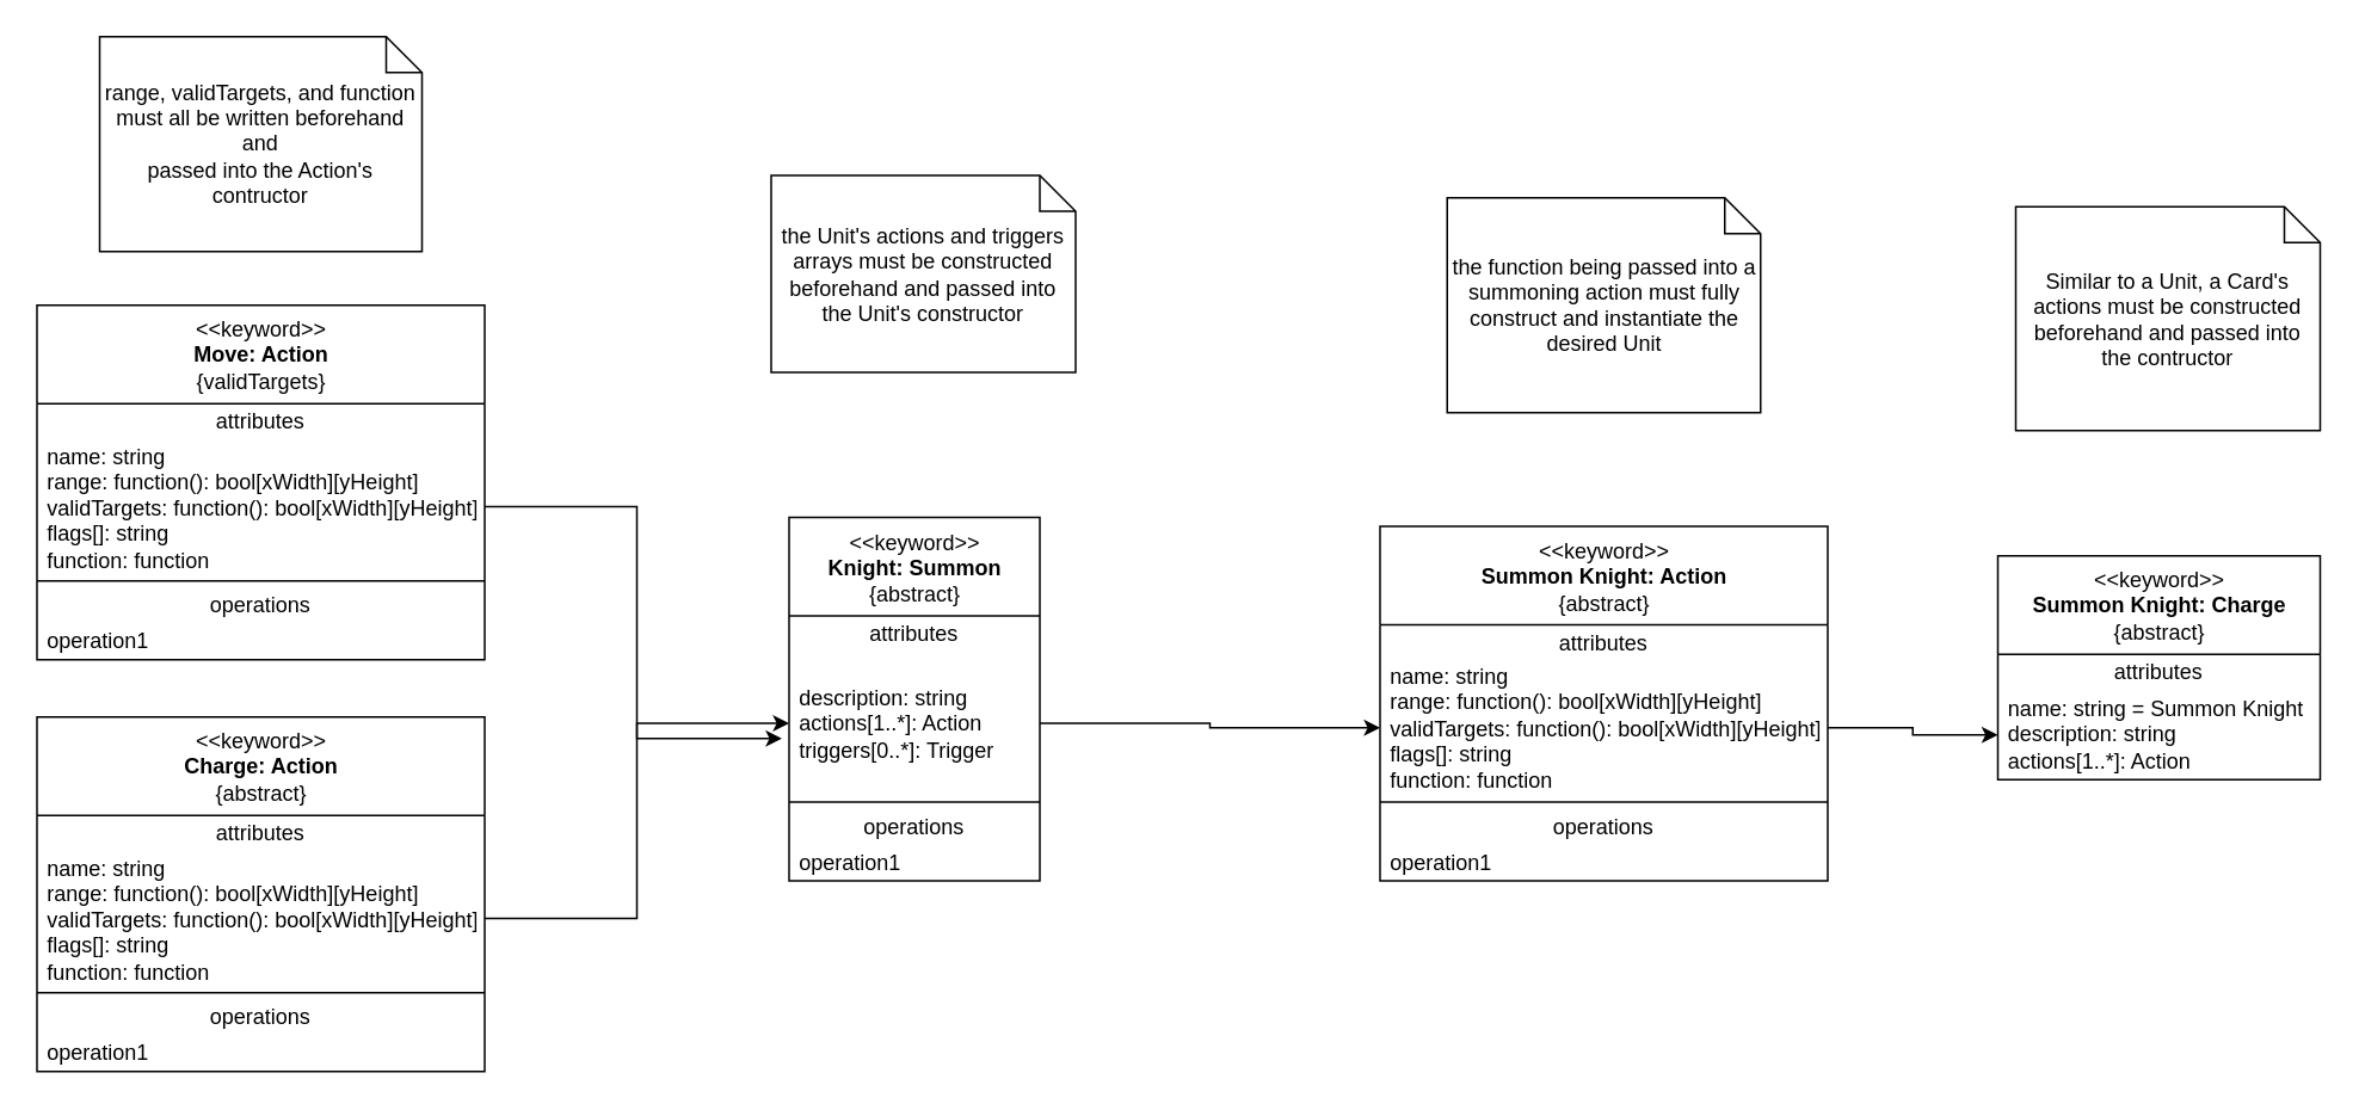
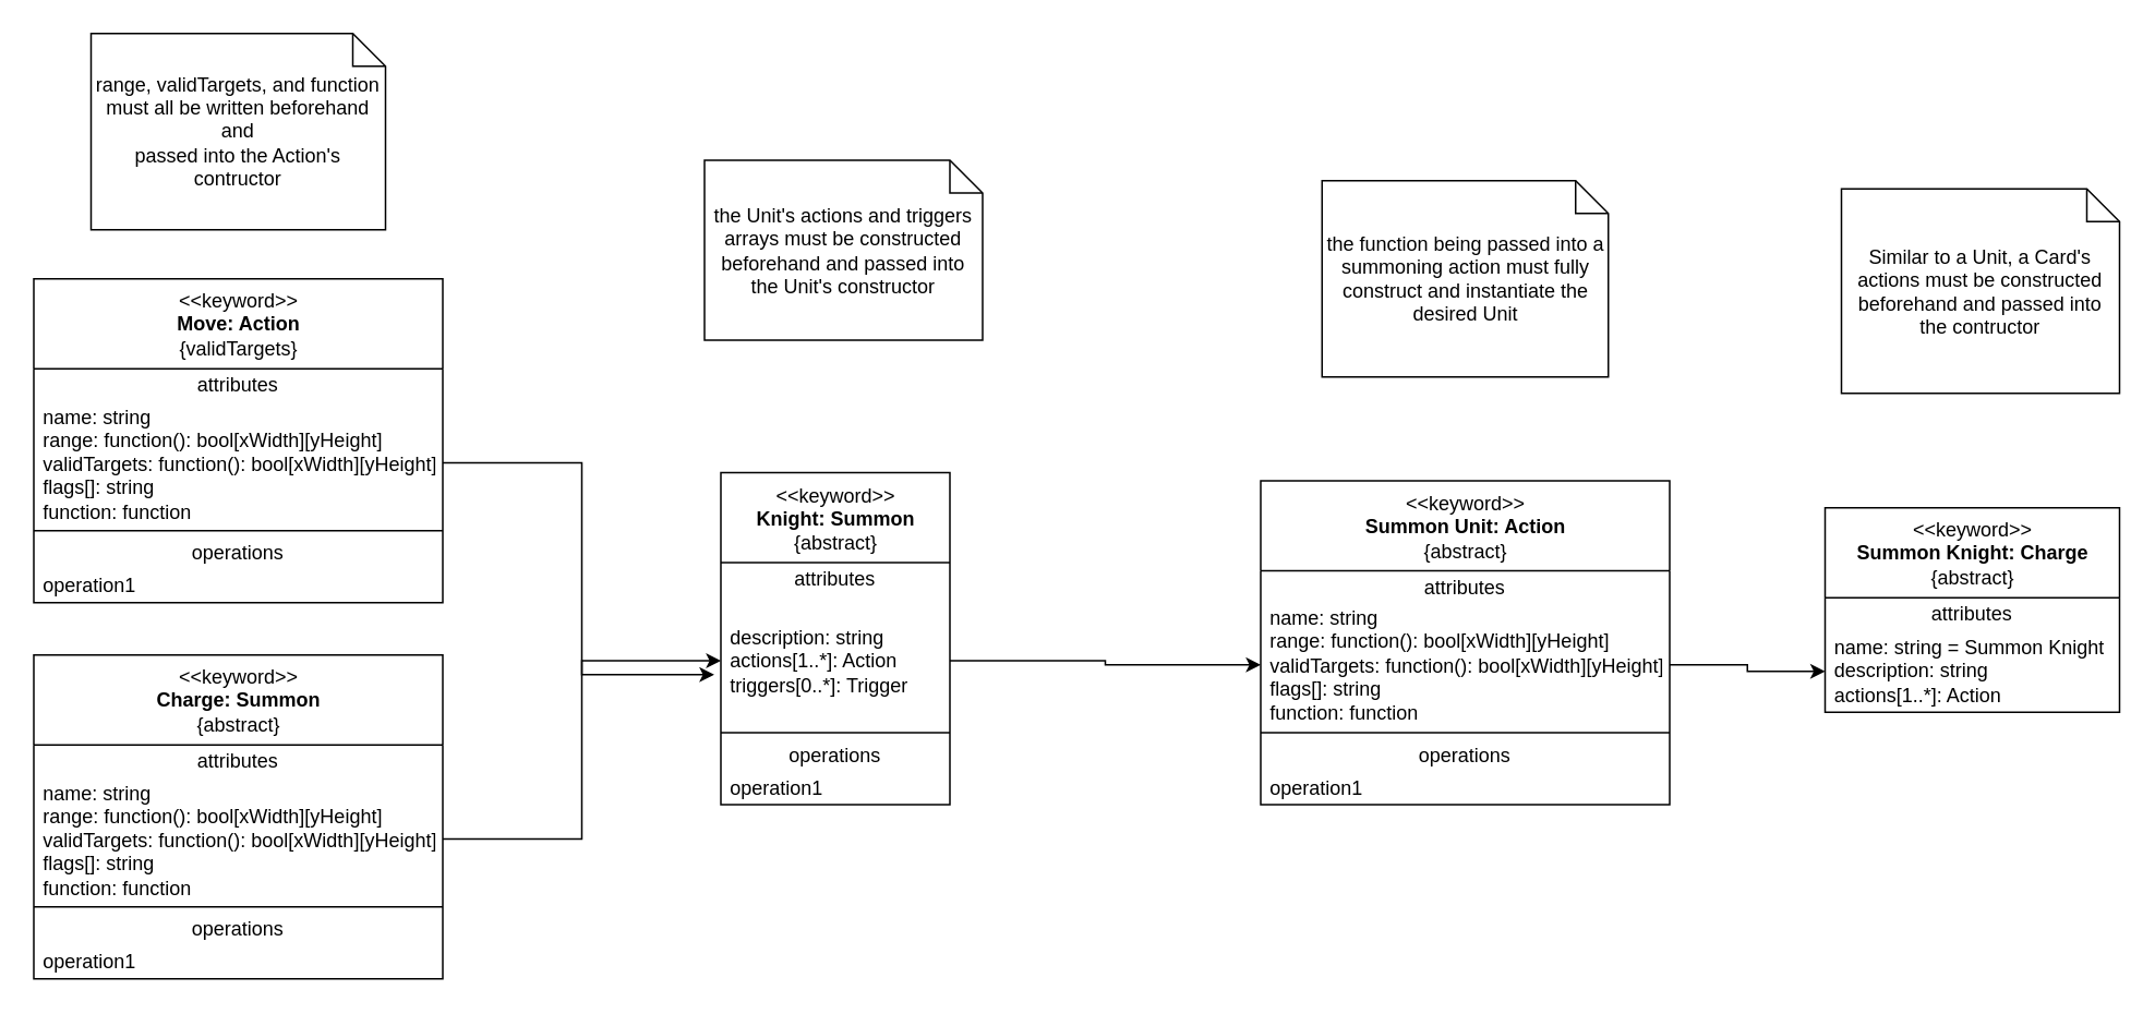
  <mxCell id="0" />
  <mxCell id="1" parent="0" />
  <mxCell id="2" value="&amp;lt;&amp;lt;keyword&amp;gt;&amp;gt;&lt;br&gt;&lt;b&gt;Summon Knight: Charge&lt;/b&gt;&lt;br&gt;{abstract}" style="swimlane;fontStyle=0;align=center;verticalAlign=top;childLayout=stackLayout;horizontal=1;startSize=55;horizontalStack=0;resizeParent=1;resizeParentMax=0;resizeLast=0;collapsible=0;marginBottom=0;html=1;" vertex="1" parent="1"><mxGeometry x="1115" y="310" width="180" height="125" as="geometry" /></mxCell>
  <mxCell id="3" value="attributes" style="text;html=1;strokeColor=none;fillColor=none;align=center;verticalAlign=middle;spacingLeft=4;spacingRight=4;overflow=hidden;rotatable=0;points=[[0,0.5],[1,0.5]];portConstraint=eastwest;" vertex="1" parent="2"><mxGeometry y="55" width="180" height="20" as="geometry" /></mxCell>
  <mxCell id="4" value="&lt;div&gt;name: string = Summon Knight&lt;br&gt;&lt;/div&gt;&lt;div&gt;description: string&lt;br&gt;&lt;/div&gt;&lt;div&gt;actions[1..*]: Action&lt;br&gt;&lt;/div&gt;" style="text;html=1;strokeColor=none;fillColor=none;align=left;verticalAlign=middle;spacingLeft=4;spacingRight=4;overflow=hidden;rotatable=0;points=[[0,0.5],[1,0.5]];portConstraint=eastwest;" vertex="1" parent="2"><mxGeometry y="75" width="180" height="50" as="geometry" /></mxCell>
  <mxCell id="5" value="&amp;lt;&amp;lt;keyword&amp;gt;&amp;gt;&lt;br&gt;&lt;b&gt;Move: Action&lt;/b&gt;&lt;br&gt;{validTargets}" style="swimlane;fontStyle=0;align=center;verticalAlign=top;childLayout=stackLayout;horizontal=1;startSize=55;horizontalStack=0;resizeParent=1;resizeParentMax=0;resizeLast=0;collapsible=0;marginBottom=0;html=1;" vertex="1" parent="1"><mxGeometry x="20" y="170" width="250" height="198" as="geometry" /></mxCell>
  <mxCell id="6" value="attributes" style="text;html=1;strokeColor=none;fillColor=none;align=center;verticalAlign=middle;spacingLeft=4;spacingRight=4;overflow=hidden;rotatable=0;points=[[0,0.5],[1,0.5]];portConstraint=eastwest;" vertex="1" parent="5"><mxGeometry y="55" width="250" height="20" as="geometry" /></mxCell>
  <mxCell id="7" value="&lt;div&gt;name: string&lt;br&gt;&lt;/div&gt;&lt;div&gt;range: function(): bool[xWidth][yHeight]&lt;br&gt;&lt;/div&gt;&lt;div&gt;validTargets: function(): bool[xWidth][yHeight]&lt;/div&gt;&lt;div&gt;flags[]: string&lt;br&gt;&lt;/div&gt;&lt;div&gt;function: function&lt;br&gt;&lt;/div&gt;" style="text;html=1;strokeColor=none;fillColor=none;align=left;verticalAlign=middle;spacingLeft=4;spacingRight=4;overflow=hidden;rotatable=0;points=[[0,0.5],[1,0.5]];portConstraint=eastwest;" vertex="1" parent="5"><mxGeometry y="75" width="250" height="75" as="geometry" /></mxCell>
  <mxCell id="8" value="" style="line;strokeWidth=1;fillColor=none;align=left;verticalAlign=middle;spacingTop=-1;spacingLeft=3;spacingRight=3;rotatable=0;labelPosition=right;points=[];portConstraint=eastwest;" vertex="1" parent="5"><mxGeometry y="150" width="250" height="8" as="geometry" /></mxCell>
  <mxCell id="9" value="operations" style="text;html=1;strokeColor=none;fillColor=none;align=center;verticalAlign=middle;spacingLeft=4;spacingRight=4;overflow=hidden;rotatable=0;points=[[0,0.5],[1,0.5]];portConstraint=eastwest;" vertex="1" parent="5"><mxGeometry y="158" width="250" height="20" as="geometry" /></mxCell>
  <mxCell id="10" value="operation1" style="text;html=1;strokeColor=none;fillColor=none;align=left;verticalAlign=middle;spacingLeft=4;spacingRight=4;overflow=hidden;rotatable=0;points=[[0,0.5],[1,0.5]];portConstraint=eastwest;" vertex="1" parent="5"><mxGeometry y="178" width="250" height="20" as="geometry" /></mxCell>
- <mxCell id="11" value="&amp;lt;&amp;lt;keyword&amp;gt;&amp;gt;&lt;br&gt;&lt;b&gt;Summon Knight: Action&lt;/b&gt;&lt;br&gt;{abstract}" style="swimlane;fontStyle=0;align=center;verticalAlign=top;childLayout=stackLayout;horizontal=1;startSize=55;horizontalStack=0;resizeParent=1;resizeParentMax=0;resizeLast=0;collapsible=0;marginBottom=0;html=1;" vertex="1" parent="1"><mxGeometry x="770" y="293.5" width="250" height="198" as="geometry" /></mxCell>
+ <mxCell id="11" value="&amp;lt;&amp;lt;keyword&amp;gt;&amp;gt;&lt;br&gt;&lt;b&gt;Summon Unit: Action&lt;/b&gt;&lt;br&gt;{abstract}" style="swimlane;fontStyle=0;align=center;verticalAlign=top;childLayout=stackLayout;horizontal=1;startSize=55;horizontalStack=0;resizeParent=1;resizeParentMax=0;resizeLast=0;collapsible=0;marginBottom=0;html=1;" vertex="1" parent="1"><mxGeometry x="770" y="293.5" width="250" height="198" as="geometry" /></mxCell>
  <mxCell id="12" value="attributes" style="text;html=1;strokeColor=none;fillColor=none;align=center;verticalAlign=middle;spacingLeft=4;spacingRight=4;overflow=hidden;rotatable=0;points=[[0,0.5],[1,0.5]];portConstraint=eastwest;" vertex="1" parent="11"><mxGeometry y="55" width="250" height="20" as="geometry" /></mxCell>
  <mxCell id="13" value="&lt;div&gt;name: string&lt;br&gt;&lt;/div&gt;&lt;div&gt;range: function(): bool[xWidth][yHeight]&lt;br&gt;&lt;/div&gt;&lt;div&gt;validTargets: function(): bool[xWidth][yHeight]&lt;/div&gt;&lt;div&gt;flags[]: string&lt;br&gt;&lt;/div&gt;&lt;div&gt;function: function&lt;br&gt;&lt;/div&gt;" style="text;html=1;strokeColor=none;fillColor=none;align=left;verticalAlign=middle;spacingLeft=4;spacingRight=4;overflow=hidden;rotatable=0;points=[[0,0.5],[1,0.5]];portConstraint=eastwest;" vertex="1" parent="11"><mxGeometry y="75" width="250" height="75" as="geometry" /></mxCell>
  <mxCell id="14" value="" style="line;strokeWidth=1;fillColor=none;align=left;verticalAlign=middle;spacingTop=-1;spacingLeft=3;spacingRight=3;rotatable=0;labelPosition=right;points=[];portConstraint=eastwest;" vertex="1" parent="11"><mxGeometry y="150" width="250" height="8" as="geometry" /></mxCell>
  <mxCell id="15" value="operations" style="text;html=1;strokeColor=none;fillColor=none;align=center;verticalAlign=middle;spacingLeft=4;spacingRight=4;overflow=hidden;rotatable=0;points=[[0,0.5],[1,0.5]];portConstraint=eastwest;" vertex="1" parent="11"><mxGeometry y="158" width="250" height="20" as="geometry" /></mxCell>
  <mxCell id="16" value="operation1" style="text;html=1;strokeColor=none;fillColor=none;align=left;verticalAlign=middle;spacingLeft=4;spacingRight=4;overflow=hidden;rotatable=0;points=[[0,0.5],[1,0.5]];portConstraint=eastwest;" vertex="1" parent="11"><mxGeometry y="178" width="250" height="20" as="geometry" /></mxCell>
  <mxCell id="17" value="&amp;lt;&amp;lt;keyword&amp;gt;&amp;gt;&lt;br&gt;&lt;b&gt;Knight: Summon&lt;/b&gt;&lt;br&gt;{abstract}" style="swimlane;fontStyle=0;align=center;verticalAlign=top;childLayout=stackLayout;horizontal=1;startSize=55;horizontalStack=0;resizeParent=1;resizeParentMax=0;resizeLast=0;collapsible=0;marginBottom=0;html=1;" vertex="1" parent="1"><mxGeometry x="440" y="288.5" width="140" height="203" as="geometry" /></mxCell>
  <mxCell id="18" value="attributes" style="text;html=1;strokeColor=none;fillColor=none;align=center;verticalAlign=middle;spacingLeft=4;spacingRight=4;overflow=hidden;rotatable=0;points=[[0,0.5],[1,0.5]];portConstraint=eastwest;" vertex="1" parent="17"><mxGeometry y="55" width="140" height="20" as="geometry" /></mxCell>
  <mxCell id="19" value="&lt;div&gt;description: string&lt;br&gt;&lt;/div&gt;&lt;div&gt;actions[1..*]: Action&lt;br&gt;&lt;/div&gt;&lt;div&gt;triggers[0..*]: Trigger&lt;br&gt;&lt;/div&gt;" style="text;html=1;strokeColor=none;fillColor=none;align=left;verticalAlign=middle;spacingLeft=4;spacingRight=4;overflow=hidden;rotatable=0;points=[[0,0.5],[1,0.5]];portConstraint=eastwest;" vertex="1" parent="17"><mxGeometry y="75" width="140" height="80" as="geometry" /></mxCell>
  <mxCell id="20" value="" style="line;strokeWidth=1;fillColor=none;align=left;verticalAlign=middle;spacingTop=-1;spacingLeft=3;spacingRight=3;rotatable=0;labelPosition=right;points=[];portConstraint=eastwest;" vertex="1" parent="17"><mxGeometry y="155" width="140" height="8" as="geometry" /></mxCell>
  <mxCell id="21" value="operations" style="text;html=1;strokeColor=none;fillColor=none;align=center;verticalAlign=middle;spacingLeft=4;spacingRight=4;overflow=hidden;rotatable=0;points=[[0,0.5],[1,0.5]];portConstraint=eastwest;" vertex="1" parent="17"><mxGeometry y="163" width="140" height="20" as="geometry" /></mxCell>
  <mxCell id="22" value="operation1" style="text;html=1;strokeColor=none;fillColor=none;align=left;verticalAlign=middle;spacingLeft=4;spacingRight=4;overflow=hidden;rotatable=0;points=[[0,0.5],[1,0.5]];portConstraint=eastwest;" vertex="1" parent="17"><mxGeometry y="183" width="140" height="20" as="geometry" /></mxCell>
- <mxCell id="23" value="&amp;lt;&amp;lt;keyword&amp;gt;&amp;gt;&lt;br&gt;&lt;b&gt;Charge: Action&lt;/b&gt;&lt;br&gt;{abstract}" style="swimlane;fontStyle=0;align=center;verticalAlign=top;childLayout=stackLayout;horizontal=1;startSize=55;horizontalStack=0;resizeParent=1;resizeParentMax=0;resizeLast=0;collapsible=0;marginBottom=0;html=1;" vertex="1" parent="1"><mxGeometry x="20" y="400" width="250" height="198" as="geometry" /></mxCell>
+ <mxCell id="23" value="&amp;lt;&amp;lt;keyword&amp;gt;&amp;gt;&lt;br&gt;&lt;b&gt;Charge: Summon&lt;/b&gt;&lt;br&gt;{abstract}" style="swimlane;fontStyle=0;align=center;verticalAlign=top;childLayout=stackLayout;horizontal=1;startSize=55;horizontalStack=0;resizeParent=1;resizeParentMax=0;resizeLast=0;collapsible=0;marginBottom=0;html=1;" vertex="1" parent="1"><mxGeometry x="20" y="400" width="250" height="198" as="geometry" /></mxCell>
  <mxCell id="24" value="attributes" style="text;html=1;strokeColor=none;fillColor=none;align=center;verticalAlign=middle;spacingLeft=4;spacingRight=4;overflow=hidden;rotatable=0;points=[[0,0.5],[1,0.5]];portConstraint=eastwest;" vertex="1" parent="23"><mxGeometry y="55" width="250" height="20" as="geometry" /></mxCell>
  <mxCell id="25" value="&lt;div&gt;name: string&lt;br&gt;&lt;/div&gt;&lt;div&gt;range: function(): bool[xWidth][yHeight]&lt;br&gt;&lt;/div&gt;&lt;div&gt;validTargets: function(): bool[xWidth][yHeight]&lt;/div&gt;&lt;div&gt;flags[]: string&lt;br&gt;&lt;/div&gt;&lt;div&gt;function: function&lt;br&gt;&lt;/div&gt;" style="text;html=1;strokeColor=none;fillColor=none;align=left;verticalAlign=middle;spacingLeft=4;spacingRight=4;overflow=hidden;rotatable=0;points=[[0,0.5],[1,0.5]];portConstraint=eastwest;" vertex="1" parent="23"><mxGeometry y="75" width="250" height="75" as="geometry" /></mxCell>
  <mxCell id="26" value="" style="line;strokeWidth=1;fillColor=none;align=left;verticalAlign=middle;spacingTop=-1;spacingLeft=3;spacingRight=3;rotatable=0;labelPosition=right;points=[];portConstraint=eastwest;" vertex="1" parent="23"><mxGeometry y="150" width="250" height="8" as="geometry" /></mxCell>
  <mxCell id="27" value="operations" style="text;html=1;strokeColor=none;fillColor=none;align=center;verticalAlign=middle;spacingLeft=4;spacingRight=4;overflow=hidden;rotatable=0;points=[[0,0.5],[1,0.5]];portConstraint=eastwest;" vertex="1" parent="23"><mxGeometry y="158" width="250" height="20" as="geometry" /></mxCell>
  <mxCell id="28" value="operation1" style="text;html=1;strokeColor=none;fillColor=none;align=left;verticalAlign=middle;spacingLeft=4;spacingRight=4;overflow=hidden;rotatable=0;points=[[0,0.5],[1,0.5]];portConstraint=eastwest;" vertex="1" parent="23"><mxGeometry y="178" width="250" height="20" as="geometry" /></mxCell>
  <mxCell id="29" value="&lt;div&gt;range, validTargets, and function&lt;/div&gt;&lt;div&gt;must all be written beforehand and&lt;/div&gt;&lt;div&gt;passed into the Action's contructor&lt;br&gt;&lt;/div&gt;" style="shape=note;size=20;whiteSpace=wrap;html=1;" vertex="1" parent="1"><mxGeometry x="55" y="20" width="180" height="120" as="geometry" /></mxCell>
  <mxCell id="30" value="the Unit's actions and triggers arrays must be constructed beforehand and passed into the Unit's constructor" style="shape=note;size=20;whiteSpace=wrap;html=1;" vertex="1" parent="1"><mxGeometry x="430" y="97.5" width="170" height="110" as="geometry" /></mxCell>
  <mxCell id="31" value="the function being passed into a summoning action must fully construct and instantiate the desired Unit" style="shape=note;size=20;whiteSpace=wrap;html=1;" vertex="1" parent="1"><mxGeometry x="807.5" y="110" width="175" height="120" as="geometry" /></mxCell>
  <mxCell id="32" value="Similar to a Unit, a Card's actions must be constructed beforehand and passed into the contructor" style="shape=note;size=20;whiteSpace=wrap;html=1;" vertex="1" parent="1"><mxGeometry x="1125" y="115" width="170" height="125" as="geometry" /></mxCell>
  <mxCell id="33" style="edgeStyle=orthogonalEdgeStyle;rounded=0;orthogonalLoop=1;jettySize=auto;html=1;entryX=-0.029;entryY=0.606;entryDx=0;entryDy=0;entryPerimeter=0;" edge="1" parent="1" source="7" target="19"><mxGeometry relative="1" as="geometry" /></mxCell>
  <mxCell id="34" style="edgeStyle=orthogonalEdgeStyle;rounded=0;orthogonalLoop=1;jettySize=auto;html=1;entryX=0;entryY=0.5;entryDx=0;entryDy=0;" edge="1" parent="1" source="25" target="19"><mxGeometry relative="1" as="geometry" /></mxCell>
  <mxCell id="35" style="edgeStyle=orthogonalEdgeStyle;rounded=0;orthogonalLoop=1;jettySize=auto;html=1;entryX=0;entryY=0.5;entryDx=0;entryDy=0;" edge="1" parent="1" source="19" target="13"><mxGeometry relative="1" as="geometry" /></mxCell>
  <mxCell id="36" style="edgeStyle=orthogonalEdgeStyle;rounded=0;orthogonalLoop=1;jettySize=auto;html=1;entryX=0;entryY=0.5;entryDx=0;entryDy=0;" edge="1" parent="1" source="13" target="4"><mxGeometry relative="1" as="geometry" /></mxCell>
